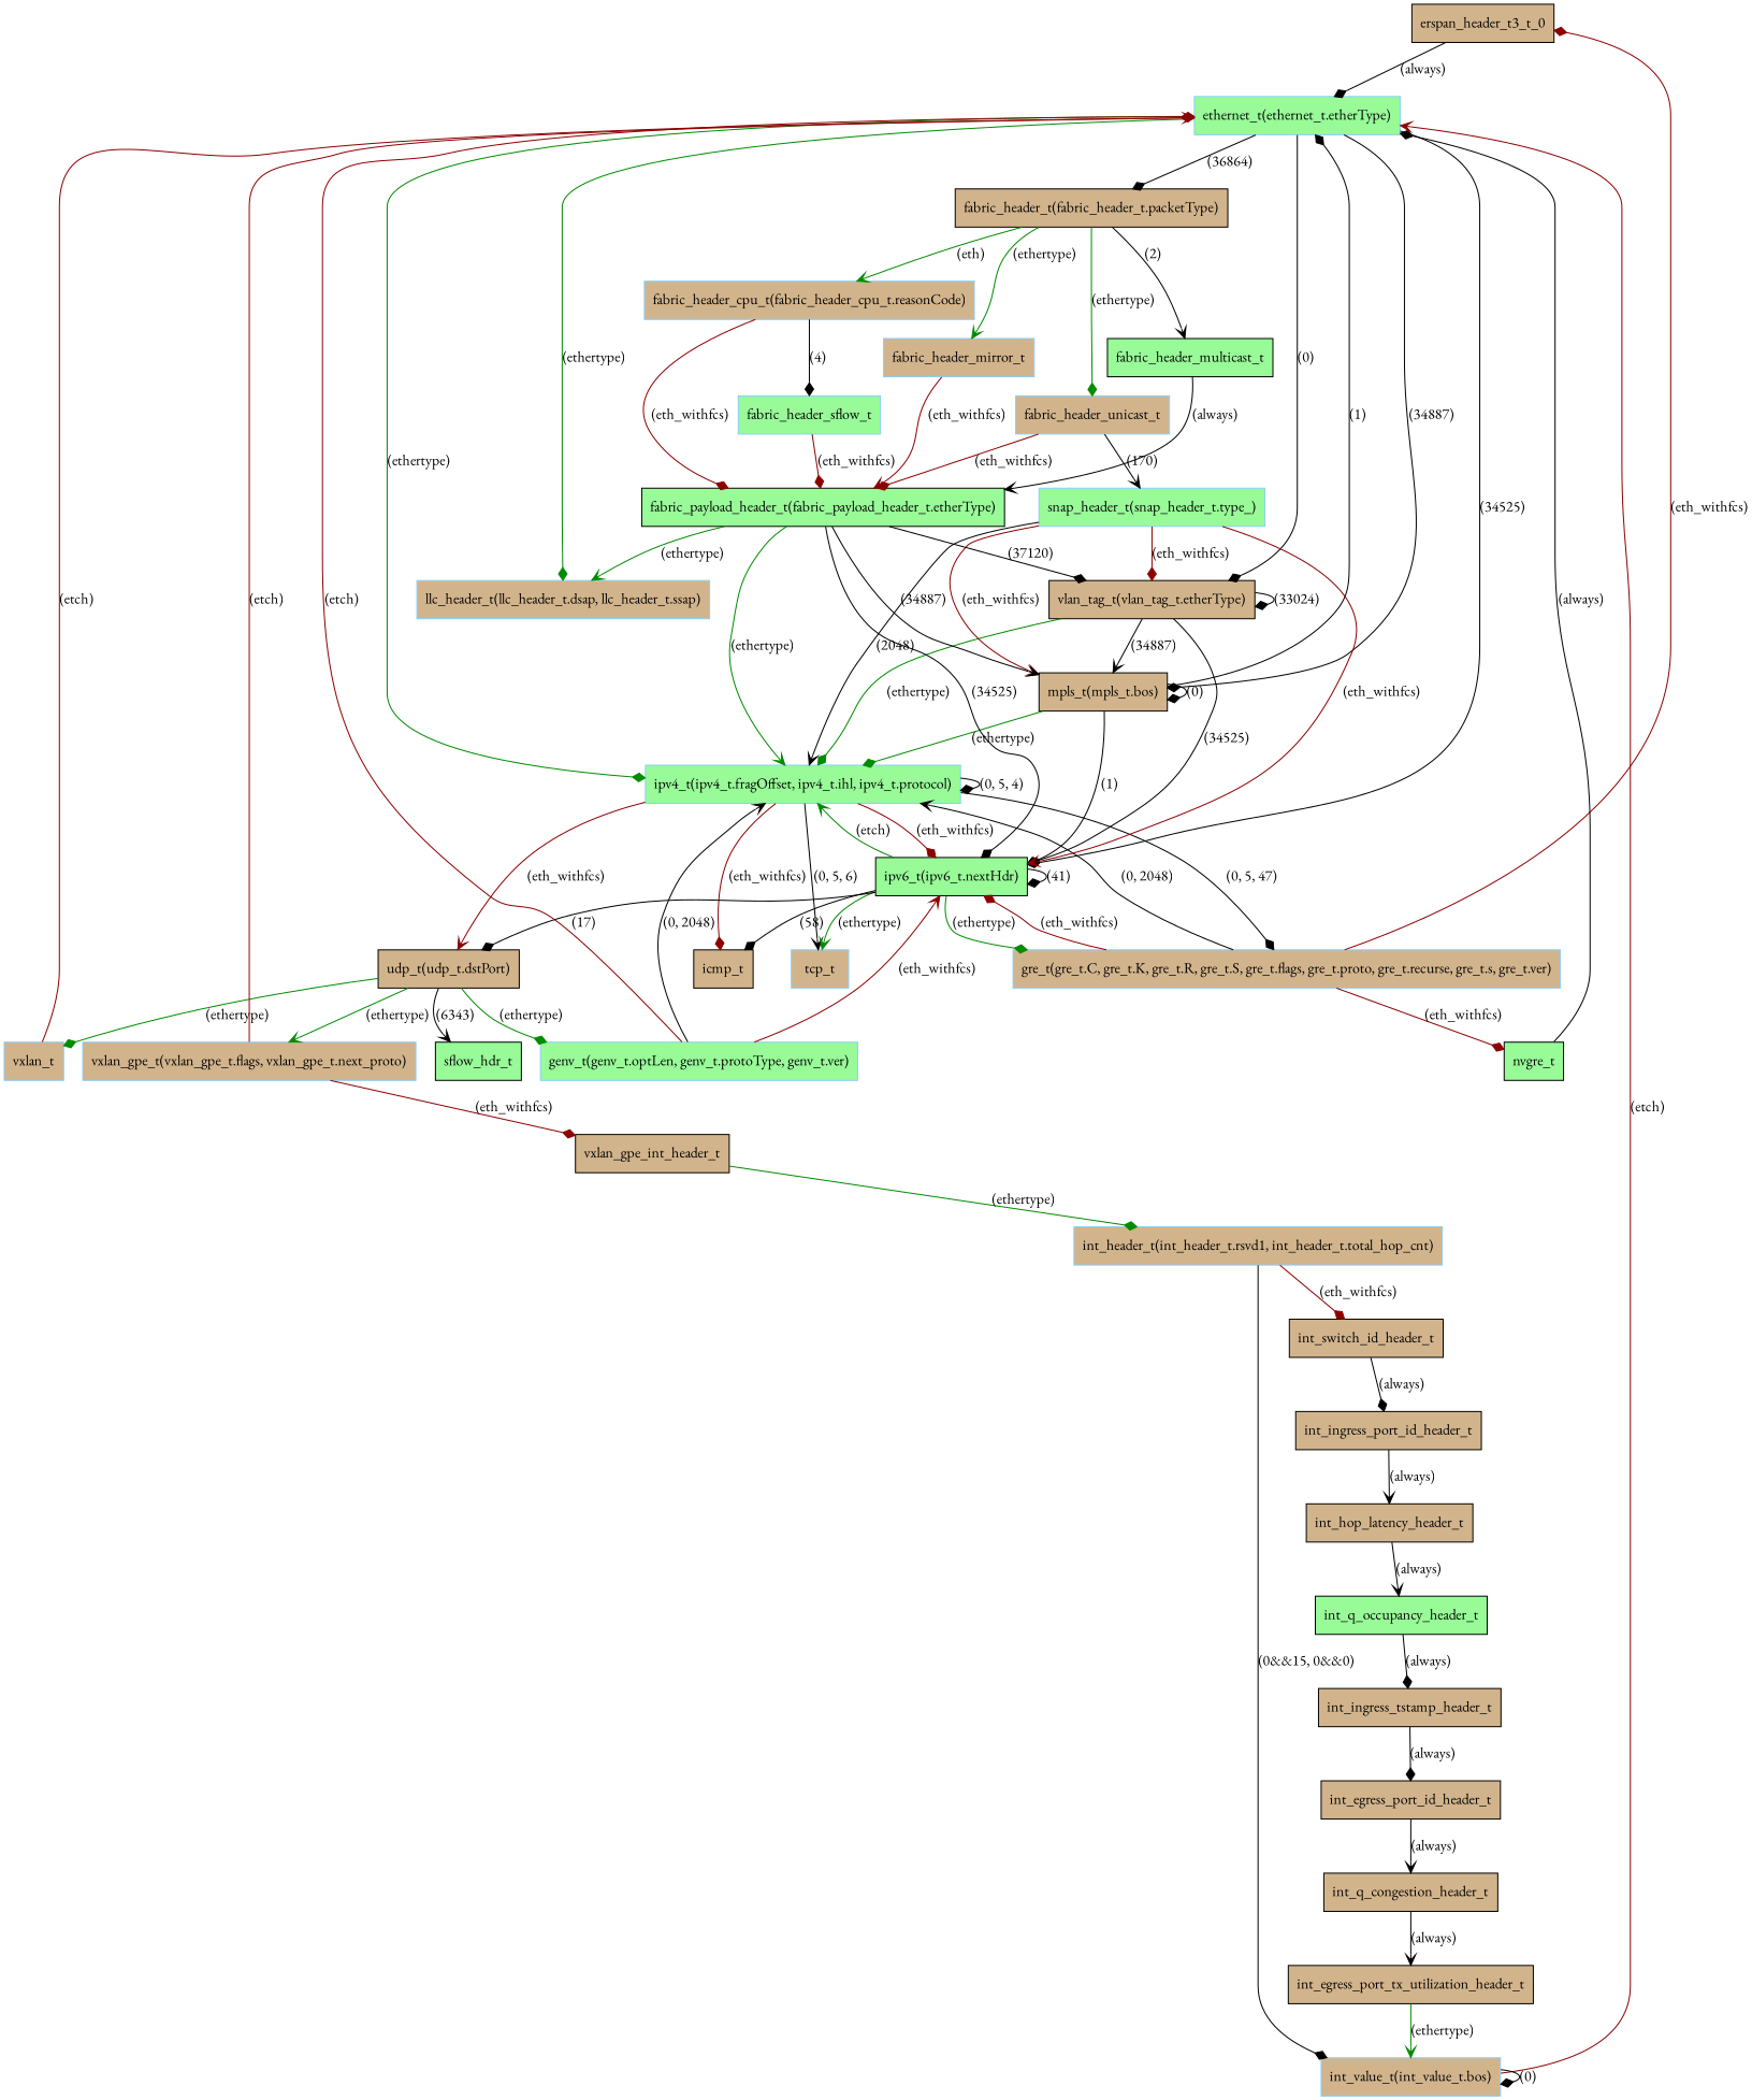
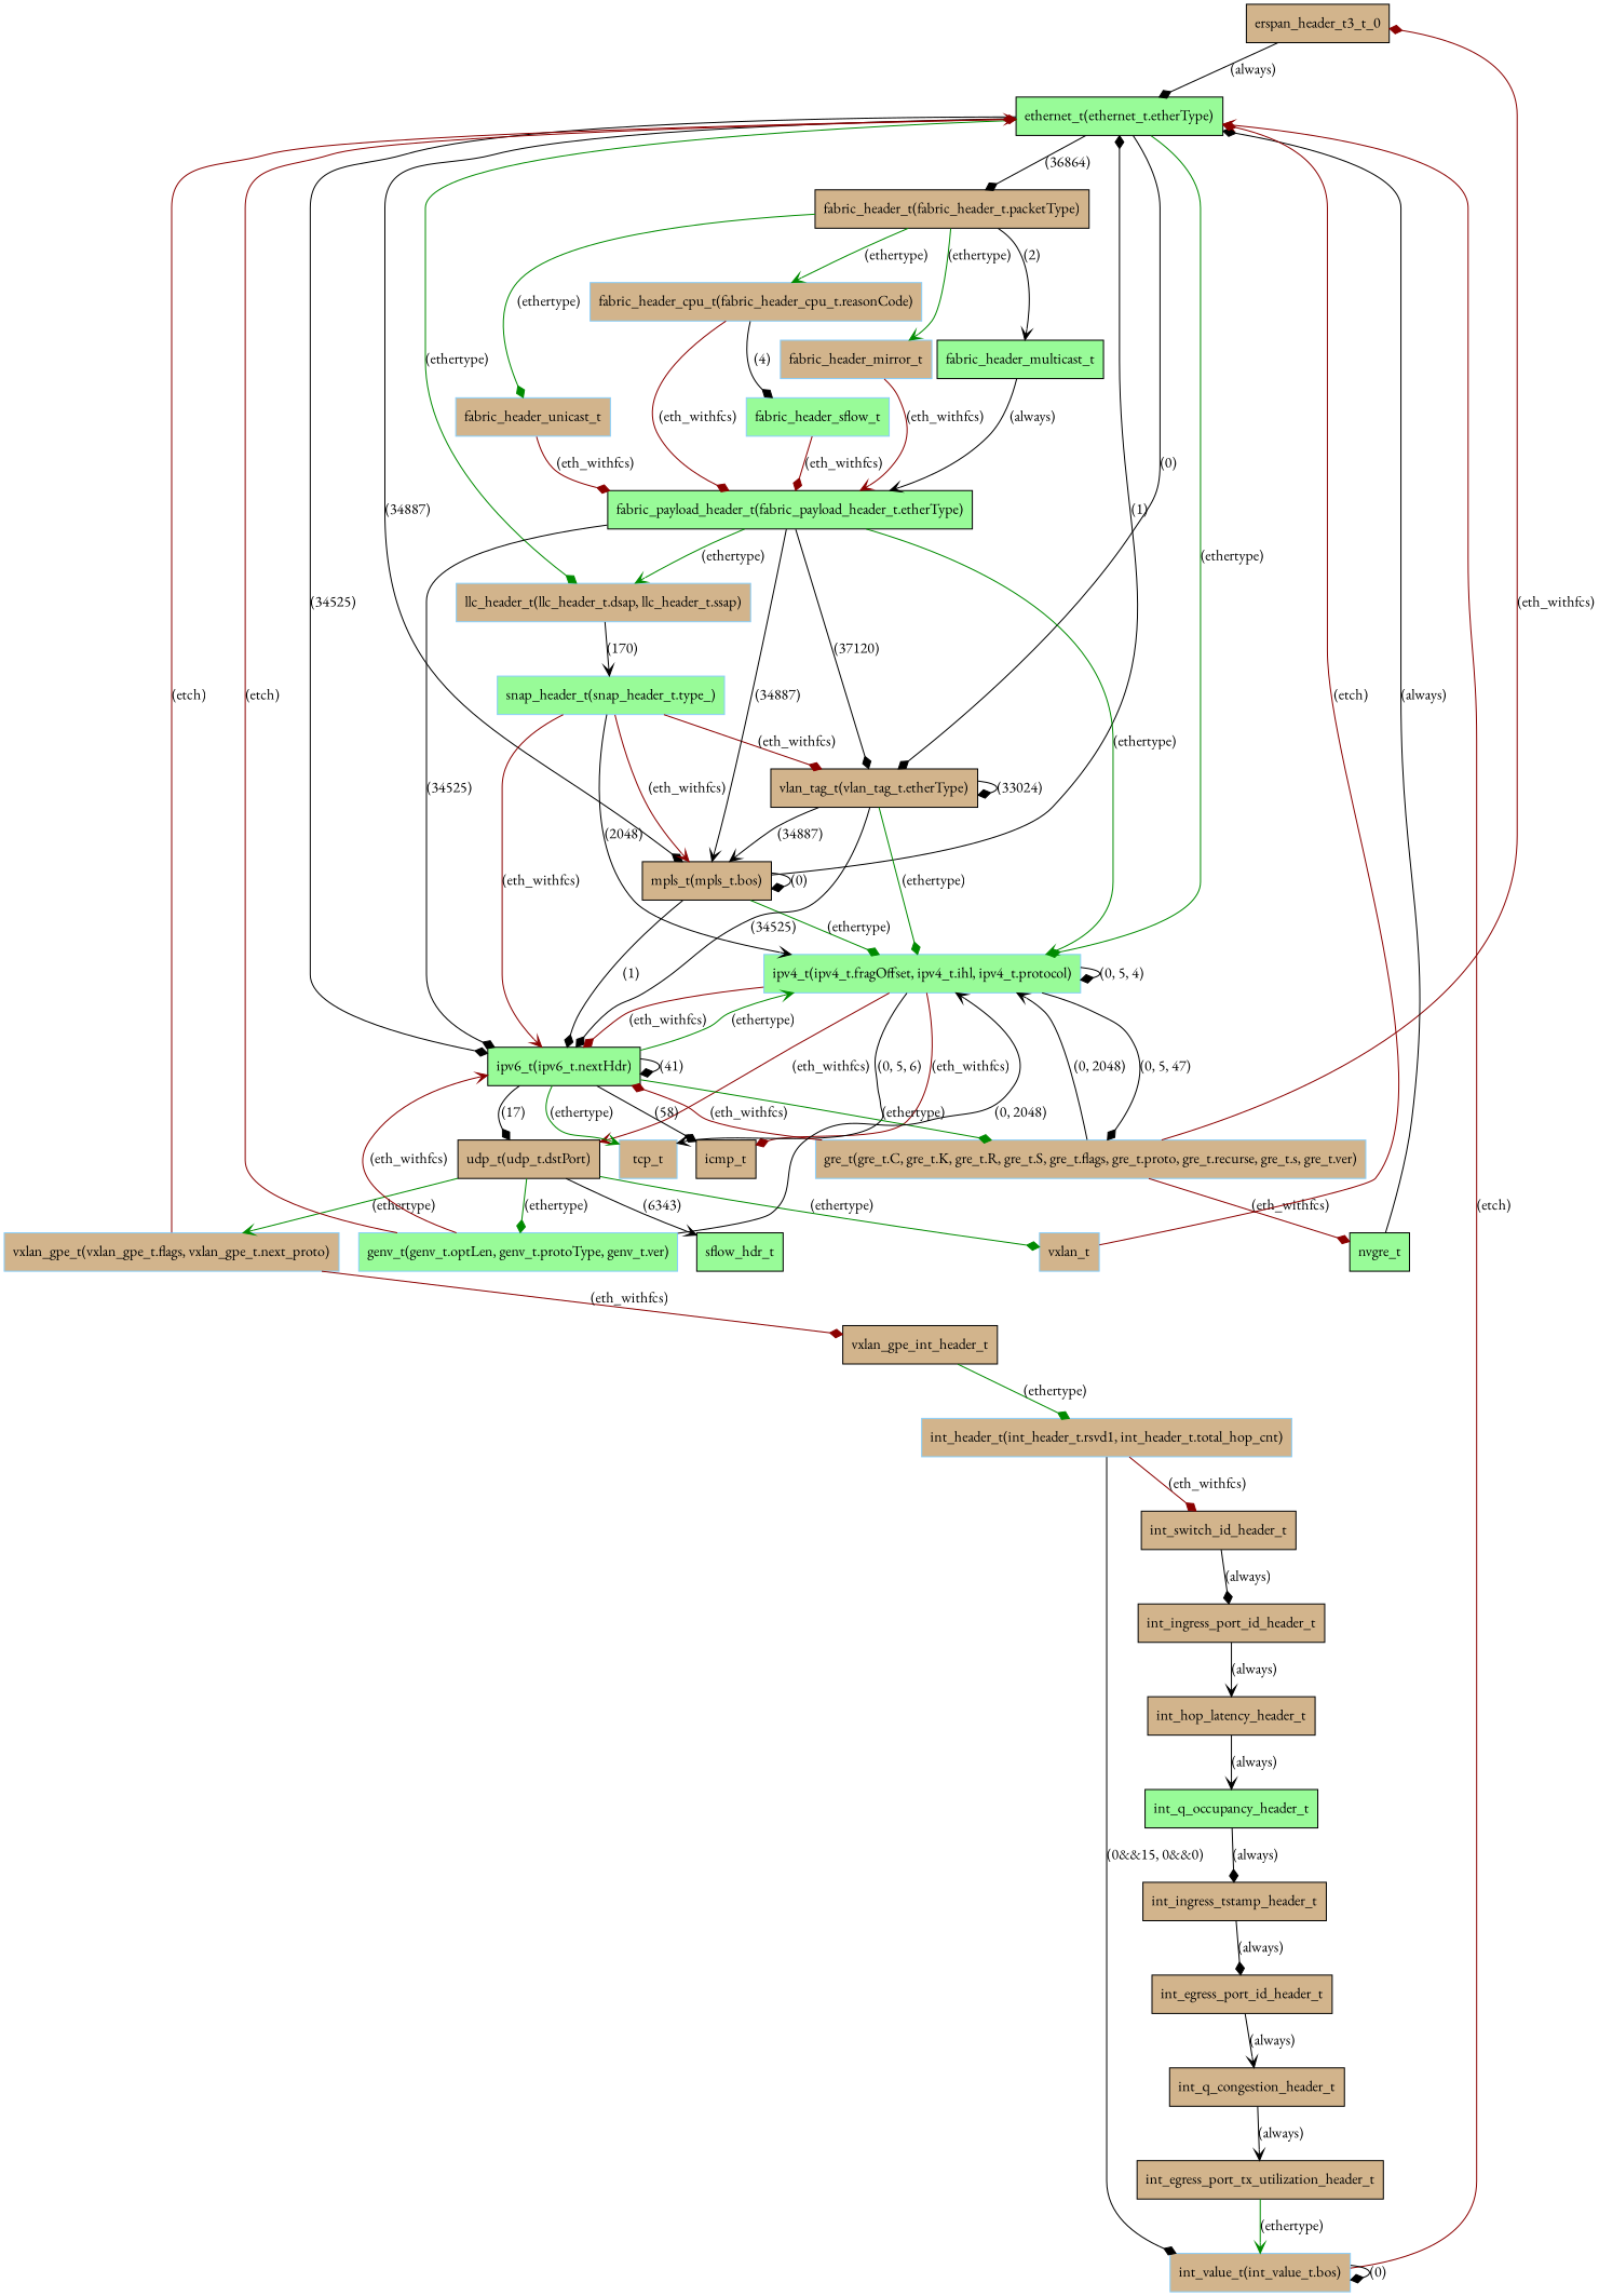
  digraph {
    fontname="EB Garamond"
    node [fillcolor=tan fontname="EB Garamond" shape=rectangle style=filled]
    edge [arrowhead=diamond fontname="EB Garamond" shape=rectangle]
    n1 [label=erspan_header_t3_t_0]
-   n2 [fillcolor=palegreen label="ethernet_t(ethernet_t.etherType)" color=lightskyblue]
+   n2 [fillcolor=palegreen label="ethernet_t(ethernet_t.etherType)"]
    n3 [label="fabric_header_t(fabric_header_t.packetType)"]
    n4 [color=lightskyblue fillcolor=palegreen label="ipv4_t(ipv4_t.fragOffset, ipv4_t.ihl, ipv4_t.protocol)"]
    n5 [fillcolor=palegreen label="ipv6_t(ipv6_t.nextHdr)"]
    n6 [color=lightskyblue label="llc_header_t(llc_header_t.dsap, llc_header_t.ssap)"]
    n7 [label="mpls_t(mpls_t.bos)"]
    n8 [label="vlan_tag_t(vlan_tag_t.etherType)"]
    n9 [color=lightskyblue label="fabric_header_cpu_t(fabric_header_cpu_t.reasonCode)"]
    n10 [color=lightskyblue label=fabric_header_mirror_t]
    n11 [fillcolor=palegreen label=fabric_header_multicast_t]
    n12 [color=lightskyblue label=fabric_header_unicast_t]
    n13 [color=lightskyblue label="gre_t(gre_t.C, gre_t.K, gre_t.R, gre_t.S, gre_t.flags, gre_t.proto, gre_t.recurse, gre_t.s, gre_t.ver)"]
    n14 [label=icmp_t]
    n15 [color=lightskyblue label=tcp_t]
    n16 [label="udp_t(udp_t.dstPort)"]
    n17 [color=lightskyblue fillcolor=palegreen label="snap_header_t(snap_header_t.type_)"]
    n18 [color=lightskyblue fillcolor=palegreen label=fabric_header_sflow_t]
    n19 [fillcolor=palegreen label="fabric_payload_header_t(fabric_payload_header_t.etherType)"]
    n20 [fillcolor=palegreen label=nvgre_t]
    n21 [color=lightskyblue fillcolor=palegreen label="genv_t(genv_t.optLen, genv_t.protoType, genv_t.ver)"]
    n22 [fillcolor=palegreen label=sflow_hdr_t]
    n23 [color=lightskyblue label="vxlan_gpe_t(vxlan_gpe_t.flags, vxlan_gpe_t.next_proto)"]
    n24 [color=lightskyblue label=vxlan_t]
    n25 [label=int_egress_port_id_header_t]
    n26 [label=int_q_congestion_header_t]
    n27 [label=int_egress_port_tx_utilization_header_t]
    n28 [color=lightskyblue label="int_value_t(int_value_t.bos)"]
    n29 [color=lightskyblue label="int_header_t(int_header_t.rsvd1, int_header_t.total_hop_cnt)"]
    n30 [label=int_switch_id_header_t]
    n31 [label=int_ingress_port_id_header_t]
    n32 [label=int_hop_latency_header_t]
    n33 [fillcolor=palegreen label=int_q_occupancy_header_t]
    n34 [label=int_ingress_tstamp_header_t]
    n35 [label=vxlan_gpe_int_header_t]
    n1 -> n2 [label="(always)"]
    n2 -> n3 [label="(36864)"]
    n2 -> n4 [color=green4 label="(ethertype)"]
    n2 -> n5 [label="(34525)"]
    n2 -> n6 [color=green4 label="(ethertype)"]
    n2 -> n7 [label="(34887)"]
    n2 -> n8 [label="(0)"]
-   n3 -> n9 [arrowhead=vee color=green4 label="(eth)"]
+   n3 -> n9 [arrowhead=vee color=green4 label="(ethertype)"]
    n3 -> n10 [arrowhead=vee color=green4 label="(ethertype)"]
    n3 -> n11 [arrowhead=vee label="(2)"]
    n3 -> n12 [color=green4 label="(ethertype)"]
    n4 -> n4 [label="(0, 5, 4)"]
    n4 -> n5 [color=red4 label="(eth_withfcs)"]
    n4 -> n13 [label="(0, 5, 47)"]
    n4 -> n14 [color=red4 label="(eth_withfcs)"]
    n4 -> n15 [arrowhead=vee label="(0, 5, 6)"]
    n4 -> n16 [arrowhead=vee color=red4 label="(eth_withfcs)"]
-   n5 -> n4 [arrowhead=vee color=green4 label="(etch)"]
+   n5 -> n4 [arrowhead=vee color=green4 label="(ethertype)"]
    n5 -> n5 [label="(41)"]
    n5 -> n13 [color=green4 label="(ethertype)"]
    n5 -> n14 [label="(58)"]
    n5 -> n15 [arrowhead=vee color=green4 label="(ethertype)"]
    n5 -> n16 [label="(17)"]
-   n12 -> n17 [arrowhead=vee label="(170)"]
+   n6 -> n17 [arrowhead=vee label="(170)"]
    n7 -> n2 [label="(1)"]
    n7 -> n4 [color=green4 label="(ethertype)"]
    n7 -> n5 [label="(1)"]
    n7 -> n7 [label="(0)"]
    n8 -> n4 [color=green4 label="(ethertype)"]
    n8 -> n5 [label="(34525)"]
    n8 -> n7 [arrowhead=vee label="(34887)"]
    n8 -> n8 [label="(33024)"]
    n9 -> n18 [label="(4)"]
    n9 -> n19 [color=red4 label="(eth_withfcs)"]
    n10 -> n19 [arrowhead=vee color=red4 label="(eth_withfcs)"]
    n11 -> n19 [arrowhead=vee label="(always)"]
    n12 -> n19 [color=red4 label="(eth_withfcs)"]
    n13 -> n1 [color=red4 label="(eth_withfcs)"]
    n13 -> n4 [arrowhead=vee label="(0, 2048)"]
    n13 -> n5 [color=red4 label="(eth_withfcs)"]
    n13 -> n20 [color=red4 label="(eth_withfcs)"]
    n16 -> n21 [color=green4 label="(ethertype)"]
    n16 -> n22 [arrowhead=vee label="(6343)"]
    n16 -> n23 [arrowhead=vee color=green4 label="(ethertype)"]
    n16 -> n24 [color=green4 label="(ethertype)"]
    n17 -> n4 [arrowhead=vee label="(2048)"]
    n17 -> n5 [arrowhead=vee color=red4 label="(eth_withfcs)"]
    n17 -> n7 [arrowhead=vee color=red4 label="(eth_withfcs)"]
    n17 -> n8 [color=red4 label="(eth_withfcs)"]
    n18 -> n19 [color=red4 label="(eth_withfcs)"]
    n19 -> n4 [arrowhead=vee color=green4 label="(ethertype)"]
    n19 -> n5 [label="(34525)"]
    n19 -> n6 [arrowhead=vee color=green4 label="(ethertype)"]
    n19 -> n7 [arrowhead=vee label="(34887)"]
    n19 -> n8 [label="(37120)"]
    n20 -> n2 [label="(always)"]
    n21 -> n2 [color=red4 label="(etch)"]
    n21 -> n4 [arrowhead=vee label="(0, 2048)"]
    n21 -> n5 [arrowhead=vee color=red4 label="(eth_withfcs)"]
    n23 -> n2 [arrowhead=vee color=red4 label="(etch)"]
    n23 -> n35 [color=red4 label="(eth_withfcs)"]
    n24 -> n2 [color=red4 label="(etch)"]
    n25 -> n26 [arrowhead=vee label="(always)"]
    n26 -> n27 [arrowhead=vee label="(always)"]
    n27 -> n28 [arrowhead=vee color=green4 label="(ethertype)"]
    n28 -> n2 [arrowhead=vee color=red4 label="(etch)"]
    n28 -> n28 [label="(0)"]
    n29 -> n28 [label="(0&&15, 0&&0)"]
    n29 -> n30 [color=red4 label="(eth_withfcs)"]
    n30 -> n31 [label="(always)"]
    n31 -> n32 [arrowhead=vee label="(always)"]
    n32 -> n33 [arrowhead=vee label="(always)"]
    n33 -> n34 [label="(always)"]
    n34 -> n25 [label="(always)"]
    n35 -> n29 [color=green4 label="(ethertype)"]
  }
